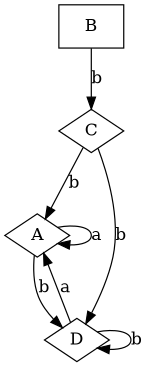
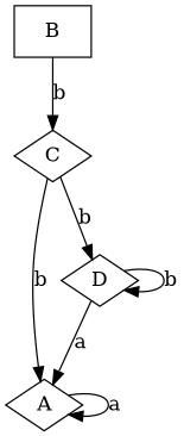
  digraph {
    node [shape=diamond]
    B [shape=box]
    C
    A
    D
    B -> C [label=b]
    C -> A [label=b]
    C -> D [label=b]
    A -> A [label=a]
-   A -> D [label=b]
    D -> A [label=a]
    D -> D [label=b]
  }
